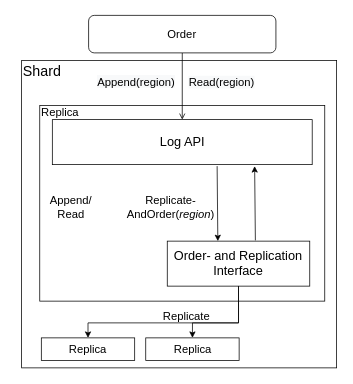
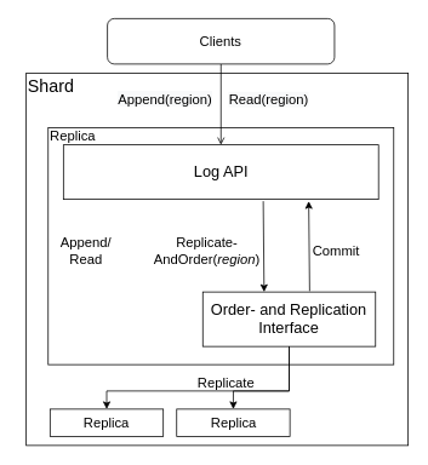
  <mxCell id="0" />
  <mxCell id="1" parent="0" />
  <mxCell id="2" value="" style="rounded=0;whiteSpace=wrap;html=1;fillColor=none;" vertex="1" parent="1"><mxGeometry x="28" y="80" width="420" height="410" as="geometry" /></mxCell>
  <mxCell id="3" value="" style="rounded=0;whiteSpace=wrap;html=1;" vertex="1" parent="1"><mxGeometry x="52.18" y="140" width="380" height="261" as="geometry" /></mxCell>
  <mxCell id="4" style="edgeStyle=none;rounded=0;orthogonalLoop=1;jettySize=auto;html=1;exitX=0.25;exitY=0;exitDx=0;exitDy=0;entryX=0.702;entryY=1;entryDx=0;entryDy=0;entryPerimeter=0;startArrow=classic;startFill=1;endArrow=none;endFill=0;" edge="1" parent="1"><mxGeometry relative="1" as="geometry"><mxPoint x="289.62" y="321" as="sourcePoint" /><mxPoint x="288.68" y="221" as="targetPoint" /></mxGeometry></mxCell>
  <mxCell id="5" style="edgeStyle=orthogonalEdgeStyle;rounded=0;orthogonalLoop=1;jettySize=auto;html=1;exitX=0.5;exitY=1;exitDx=0;exitDy=0;entryX=0.5;entryY=0;entryDx=0;entryDy=0;endArrow=classic;endFill=1;startSize=15;endSize=6;sourcePerimeterSpacing=8;targetPerimeterSpacing=8;" edge="1" parent="1" source="7" target="15"><mxGeometry relative="1" as="geometry"><Array as="points"><mxPoint x="317" y="430" /><mxPoint x="117" y="430" /></Array></mxGeometry></mxCell>
  <mxCell id="6" style="edgeStyle=orthogonalEdgeStyle;rounded=0;orthogonalLoop=1;jettySize=auto;html=1;exitX=0.5;exitY=1;exitDx=0;exitDy=0;entryX=0.5;entryY=0;entryDx=0;entryDy=0;endArrow=classic;endFill=1;startSize=15;endSize=6;sourcePerimeterSpacing=8;targetPerimeterSpacing=8;" edge="1" parent="1" source="7" target="16"><mxGeometry relative="1" as="geometry"><Array as="points"><mxPoint x="317" y="430" /><mxPoint x="256" y="430" /></Array></mxGeometry></mxCell>
  <mxCell id="7" value="&lt;font style=&quot;font-size: 17px&quot;&gt;Order- and Replication Interface&lt;/font&gt;" style="rounded=0;whiteSpace=wrap;html=1;fillColor=none;" vertex="1" parent="1"><mxGeometry x="222.18" y="321" width="190" height="60" as="geometry" /></mxCell>
  <mxCell id="8" style="edgeStyle=none;rounded=0;orthogonalLoop=1;jettySize=auto;html=1;exitX=0.75;exitY=1;exitDx=0;exitDy=0;startArrow=classic;startFill=1;endArrow=none;endFill=0;" edge="1" parent="1"><mxGeometry relative="1" as="geometry"><mxPoint x="338.68" y="221" as="sourcePoint" /><mxPoint x="339.68" y="320" as="targetPoint" /></mxGeometry></mxCell>
  <mxCell id="9" value="&lt;font style=&quot;font-size: 17px&quot;&gt;Log API&lt;/font&gt;" style="rounded=0;whiteSpace=wrap;html=1;fillColor=none;" vertex="1" parent="1"><mxGeometry x="68.93" y="159" width="346.5" height="60" as="geometry" /></mxCell>
  <mxCell id="10" value="&lt;font style=&quot;font-size: 15px&quot;&gt;Append/&lt;br&gt;Read&lt;br&gt;&lt;/font&gt;" style="text;html=1;strokeColor=none;fillColor=none;align=center;verticalAlign=middle;whiteSpace=wrap;rounded=0;" vertex="1" parent="1"><mxGeometry x="73.81" y="265" width="40" height="20" as="geometry" /></mxCell>
  <mxCell id="11" value="&lt;font style=&quot;font-size: 15px&quot;&gt;Replicate-AndOrder(&lt;i&gt;region&lt;/i&gt;)&lt;/font&gt;" style="text;html=1;strokeColor=none;fillColor=none;align=center;verticalAlign=middle;whiteSpace=wrap;rounded=0;" vertex="1" parent="1"><mxGeometry x="207.18" y="264.5" width="40" height="20" as="geometry" /></mxCell>
+ <mxCell id="12" value="&lt;font style=&quot;font-size: 15px&quot;&gt;Commit&lt;/font&gt;" style="text;html=1;strokeColor=none;fillColor=none;align=center;verticalAlign=middle;whiteSpace=wrap;rounded=0;" vertex="1" parent="1"><mxGeometry x="348.68" y="265" width="40" height="20" as="geometry" /></mxCell>
  <mxCell id="13" value="&lt;span style=&quot;font-size: 15px&quot;&gt;Replica&lt;/span&gt;" style="text;html=1;align=center;verticalAlign=middle;resizable=0;points=[];autosize=1;strokeColor=none;fillColor=none;" vertex="1" parent="1"><mxGeometry x="43.81" y="139" width="70" height="20" as="geometry" /></mxCell>
  <mxCell id="14" value="&lt;span style=&quot;font-size: 19px&quot;&gt;Shard&lt;/span&gt;" style="text;html=1;align=center;verticalAlign=middle;resizable=0;points=[];autosize=1;strokeColor=none;fillColor=none;" vertex="1" parent="1"><mxGeometry x="20" y="85" width="70" height="20" as="geometry" /></mxCell>
  <mxCell id="15" value="&lt;font style=&quot;font-size: 15px&quot;&gt;Replica&lt;/font&gt;" style="rounded=0;whiteSpace=wrap;html=1;" vertex="1" parent="1"><mxGeometry x="54.25" y="450" width="124.5" height="30" as="geometry" /></mxCell>
  <mxCell id="16" value="&lt;font style=&quot;font-size: 15px&quot;&gt;Replica&lt;/font&gt;" style="rounded=0;whiteSpace=wrap;html=1;" vertex="1" parent="1"><mxGeometry x="193.5" y="450" width="124.5" height="30" as="geometry" /></mxCell>
  <mxCell id="17" value="&lt;font style=&quot;font-size: 15px&quot;&gt;Replicate&lt;/font&gt;" style="text;html=1;strokeColor=none;fillColor=none;align=center;verticalAlign=middle;whiteSpace=wrap;rounded=0;" vertex="1" parent="1"><mxGeometry x="228" y="410" width="40" height="20" as="geometry" /></mxCell>
  <mxCell id="18" style="edgeStyle=none;rounded=0;orthogonalLoop=1;jettySize=auto;html=1;exitX=0.5;exitY=1;exitDx=0;exitDy=0;entryX=0.5;entryY=0;entryDx=0;entryDy=0;endArrow=open;endFill=1;startSize=15;endSize=6;sourcePerimeterSpacing=8;targetPerimeterSpacing=8;" edge="1" parent="1" source="19" target="9"><mxGeometry relative="1" as="geometry" /></mxCell>
- <mxCell id="19" value="&lt;font style=&quot;font-size: 15px&quot;&gt;Order&lt;/font&gt;" style="rounded=1;whiteSpace=wrap;html=1;hachureGap=4;pointerEvents=0;" vertex="1" parent="1"><mxGeometry x="117.31" y="20" width="249.75" height="50" as="geometry" /></mxCell>
+ <mxCell id="19" value="&lt;font style=&quot;font-size: 15px&quot;&gt;Clients&lt;/font&gt;" style="rounded=1;whiteSpace=wrap;html=1;hachureGap=4;pointerEvents=0;" vertex="1" parent="1"><mxGeometry x="117.31" y="20" width="249.75" height="50" as="geometry" /></mxCell>
  <mxCell id="20" value="&lt;meta charset=&quot;utf-8&quot;&gt;&lt;span style=&quot;color: rgb(0, 0, 0); font-family: helvetica; font-size: 15px; font-style: normal; font-weight: 400; letter-spacing: normal; text-align: center; text-indent: 0px; text-transform: none; word-spacing: 0px; background-color: rgb(248, 249, 250); display: inline; float: none;&quot;&gt;Read(region)&lt;/span&gt;" style="text;html=1;strokeColor=none;fillColor=none;align=center;verticalAlign=middle;whiteSpace=wrap;rounded=0;hachureGap=4;pointerEvents=0;" vertex="1" parent="1"><mxGeometry x="275" y="99" width="40" height="20" as="geometry" /></mxCell>
  <mxCell id="21" value="&lt;span style=&quot;color: rgb(0 , 0 , 0) ; font-family: &amp;#34;helvetica&amp;#34; ; font-size: 15px ; font-style: normal ; font-weight: 400 ; letter-spacing: normal ; text-align: center ; text-indent: 0px ; text-transform: none ; word-spacing: 0px ; background-color: rgb(248 , 249 , 250) ; display: inline ; float: none&quot;&gt;Append(region)&lt;/span&gt;" style="text;html=1;strokeColor=none;fillColor=none;align=center;verticalAlign=middle;whiteSpace=wrap;rounded=0;hachureGap=4;pointerEvents=0;" vertex="1" parent="1"><mxGeometry x="161" y="98" width="40" height="20" as="geometry" /></mxCell>
